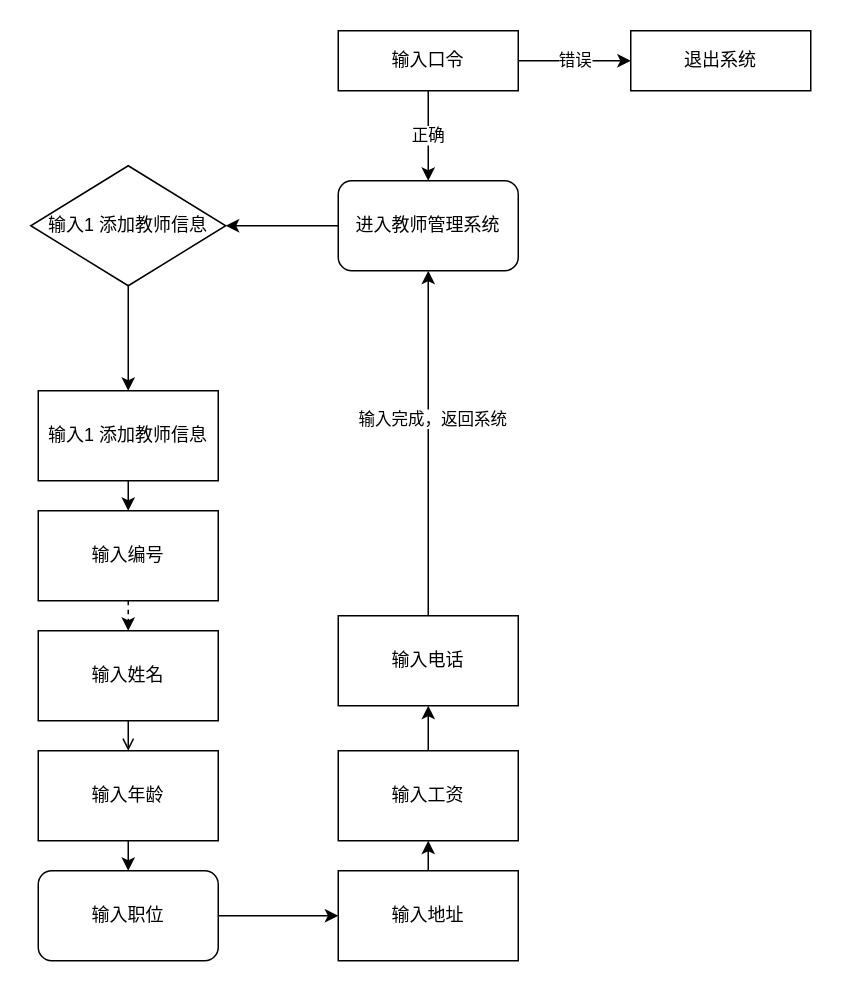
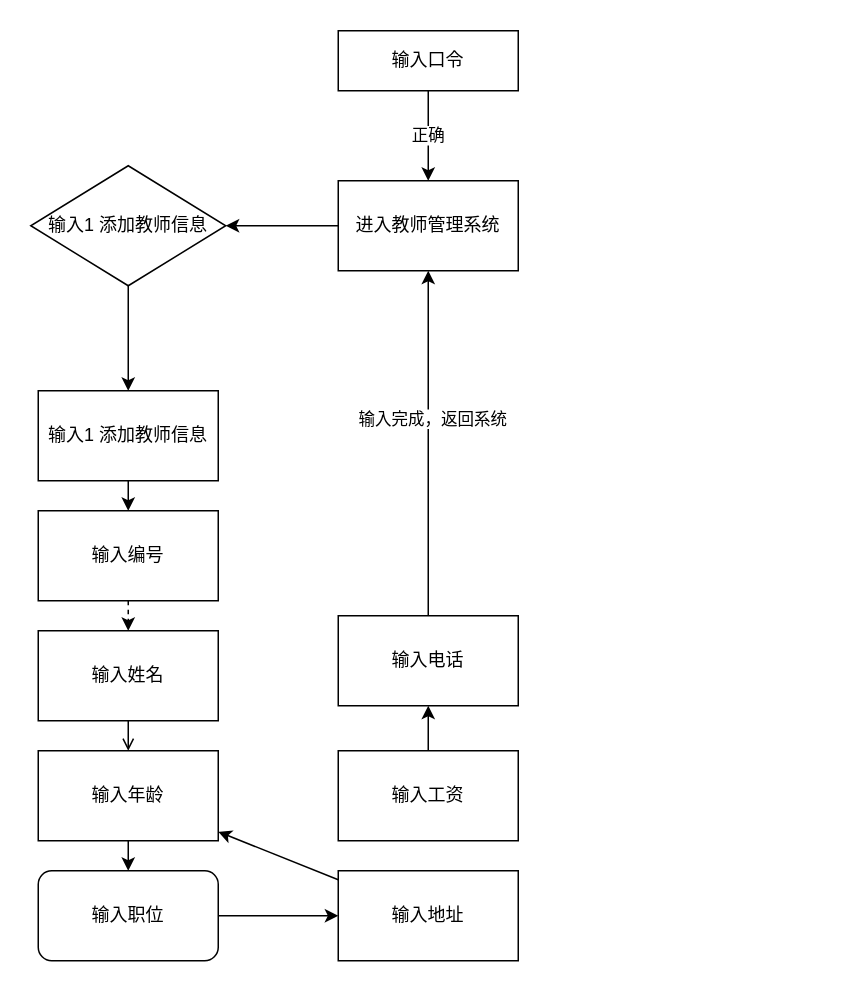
  <mxCell id="0" />
  <mxCell id="1" parent="0" />
  <mxCell id="2" style="edgeStyle=none;html=1;exitX=0.5;exitY=1;exitDx=0;exitDy=0;entryX=0.5;entryY=0;entryDx=0;entryDy=0;" parent="1" source="3" target="5" edge="1"><mxGeometry relative="1" as="geometry" /></mxCell>
  <mxCell id="3" value="输入1 添加教师信息" style="rounded=0;whiteSpace=wrap;html=1;" parent="1" vertex="1"><mxGeometry x="25" y="260" width="120" height="60" as="geometry" /></mxCell>
  <mxCell id="4" value="" style="edgeStyle=none;html=1;dashed=1;" parent="1" source="5" target="7" edge="1"><mxGeometry relative="1" as="geometry" /></mxCell>
  <mxCell id="5" value="输入编号" style="rounded=0;whiteSpace=wrap;html=1;" parent="1" vertex="1"><mxGeometry x="25" y="340" width="120" height="60" as="geometry" /></mxCell>
  <mxCell id="6" value="" style="edgeStyle=none;html=1;endArrow=open;" parent="1" source="7" target="9" edge="1"><mxGeometry relative="1" as="geometry" /></mxCell>
  <mxCell id="7" value="输入姓名" style="rounded=0;whiteSpace=wrap;html=1;" parent="1" vertex="1"><mxGeometry x="25" y="420" width="120" height="60" as="geometry" /></mxCell>
  <mxCell id="8" value="" style="edgeStyle=none;html=1;" parent="1" source="9" target="11" edge="1"><mxGeometry relative="1" as="geometry" /></mxCell>
  <mxCell id="9" value="输入年龄" style="rounded=0;whiteSpace=wrap;html=1;" parent="1" vertex="1"><mxGeometry x="25" y="500" width="120" height="60" as="geometry" /></mxCell>
  <mxCell id="10" value="" style="edgeStyle=none;html=1;" parent="1" source="11" target="21" edge="1"><mxGeometry relative="1" as="geometry" /></mxCell>
  <mxCell id="11" value="输入职位&lt;br&gt;" style="whiteSpace=wrap;html=1;rounded=1;" parent="1" vertex="1"><mxGeometry x="25" y="580" width="120" height="60" as="geometry" /></mxCell>
  <mxCell id="12" value="正确" style="edgeStyle=none;html=1;" parent="1" source="14" target="16" edge="1"><mxGeometry relative="1" as="geometry" /></mxCell>
- <mxCell id="13" value="错误" style="edgeStyle=none;html=1;" parent="1" source="14" target="17" edge="1"><mxGeometry relative="1" as="geometry" /></mxCell>
  <mxCell id="14" value="输入口令" style="rounded=0;whiteSpace=wrap;html=1;" parent="1" vertex="1"><mxGeometry x="225" y="20" width="120" height="40" as="geometry" /></mxCell>
  <mxCell id="15" value="" style="edgeStyle=none;html=1;" parent="1" source="16" target="19" edge="1"><mxGeometry relative="1" as="geometry" /></mxCell>
- <mxCell id="16" value="进入教师管理系统" style="whiteSpace=wrap;html=1;rounded=1;" parent="1" vertex="1"><mxGeometry x="225" y="120" width="120" height="60" as="geometry" /></mxCell>
- <mxCell id="17" value="退出系统" style="rounded=0;whiteSpace=wrap;html=1;" parent="1" vertex="1"><mxGeometry x="420" y="20" width="120" height="40" as="geometry" /></mxCell>
+ <mxCell id="16" value="进入教师管理系统" style="rounded=0;whiteSpace=wrap;html=1;" parent="1" vertex="1"><mxGeometry x="225" y="120" width="120" height="60" as="geometry" /></mxCell>
  <mxCell id="18" style="edgeStyle=none;html=1;exitX=0.5;exitY=1;exitDx=0;exitDy=0;entryX=0.5;entryY=0;entryDx=0;entryDy=0;" parent="1" source="19" target="3" edge="1"><mxGeometry relative="1" as="geometry" /></mxCell>
  <mxCell id="19" value="&lt;span&gt;输入1 添加教师信息&lt;/span&gt;" style="rhombus;whiteSpace=wrap;html=1;" parent="1" vertex="1"><mxGeometry x="20" y="110" width="130" height="80" as="geometry" /></mxCell>
- <mxCell id="20" value="" style="edgeStyle=none;html=1;" parent="1" source="21" target="23" edge="1"><mxGeometry relative="1" as="geometry" /></mxCell>
+ <mxCell id="20" value="" style="edgeStyle=none;html=1;" parent="1" source="21" target="9" edge="1"><mxGeometry relative="1" as="geometry" /></mxCell>
  <mxCell id="21" value="输入地址" style="rounded=0;whiteSpace=wrap;html=1;" parent="1" vertex="1"><mxGeometry x="225" y="580" width="120" height="60" as="geometry" /></mxCell>
  <mxCell id="22" value="" style="edgeStyle=none;html=1;" parent="1" source="23" target="26" edge="1"><mxGeometry relative="1" as="geometry" /></mxCell>
  <mxCell id="23" value="输入工资" style="rounded=0;whiteSpace=wrap;html=1;" parent="1" vertex="1"><mxGeometry x="225" y="500" width="120" height="60" as="geometry" /></mxCell>
  <mxCell id="24" style="edgeStyle=none;html=1;exitX=0.5;exitY=0;exitDx=0;exitDy=0;entryX=0.5;entryY=1;entryDx=0;entryDy=0;" parent="1" source="26" target="16" edge="1"><mxGeometry relative="1" as="geometry" /></mxCell>
  <mxCell id="25" value="输入完成，返回系统" style="edgeLabel;html=1;align=center;verticalAlign=middle;resizable=0;points=[];" vertex="1" connectable="0" parent="24"><mxGeometry x="0.148" y="-2" relative="1" as="geometry"><mxPoint as="offset" /></mxGeometry></mxCell>
  <mxCell id="26" value="输入电话" style="rounded=0;whiteSpace=wrap;html=1;" parent="1" vertex="1"><mxGeometry x="225" y="410" width="120" height="60" as="geometry" /></mxCell>
